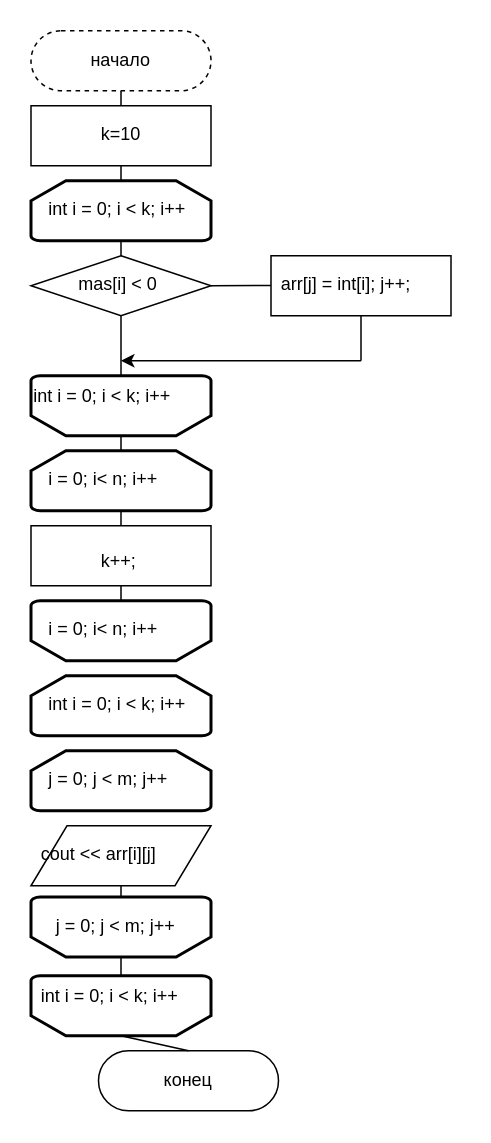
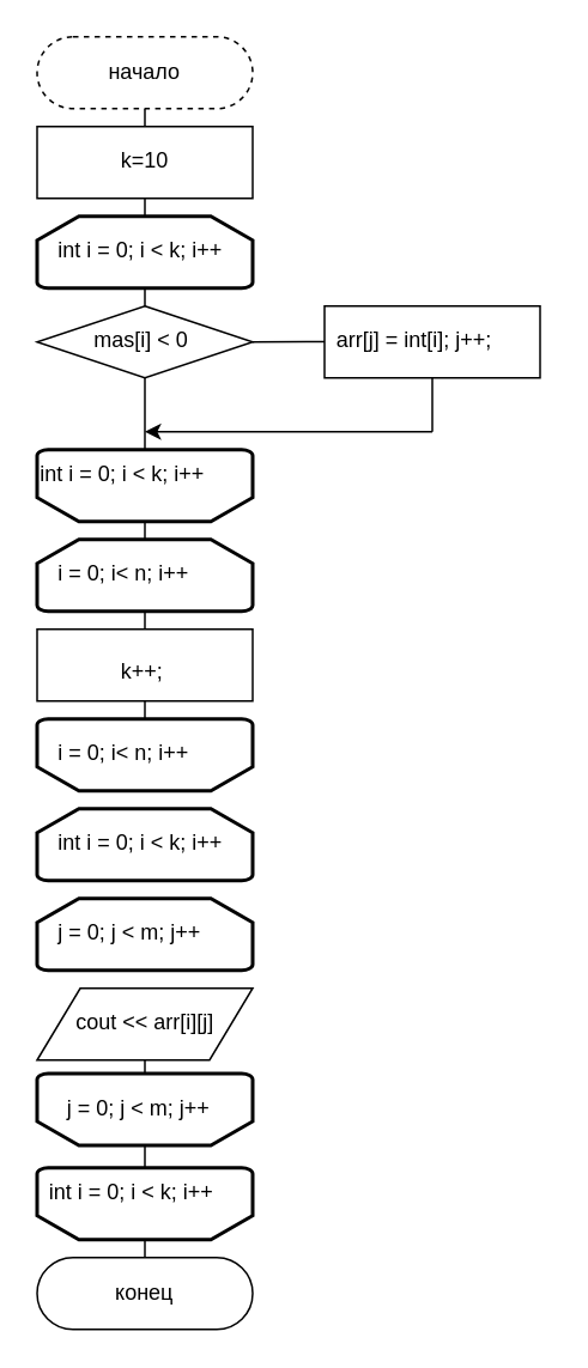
  <mxCell id="0" />
  <mxCell id="1" parent="0" />
  <mxCell id="2" value="" style="endArrow=none;html=1;entryX=0.5;entryY=0;entryDx=0;entryDy=0;entryPerimeter=0;exitX=0.5;exitY=0;exitDx=0;exitDy=0;" edge="1" parent="1" source="11" target="22"><mxGeometry width="50" height="50" relative="1" as="geometry"><mxPoint x="-5" y="680" as="sourcePoint" /><mxPoint x="45" y="630" as="targetPoint" /></mxGeometry></mxCell>
  <mxCell id="3" value="" style="endArrow=none;html=1;entryX=1;entryY=0.5;entryDx=0;entryDy=0;exitX=0.026;exitY=0.621;exitDx=0;exitDy=0;exitPerimeter=0;" edge="1" parent="1" target="9"><mxGeometry width="50" height="50" relative="1" as="geometry"><mxPoint x="183.12" y="189.84" as="sourcePoint" /><mxPoint x="170" y="200" as="targetPoint" /></mxGeometry></mxCell>
  <mxCell id="4" value="" style="endArrow=none;html=1;exitX=0.5;exitY=1;exitDx=0;exitDy=0;" edge="1" parent="1" source="5"><mxGeometry width="50" height="50" relative="1" as="geometry"><mxPoint x="80" y="60" as="sourcePoint" /><mxPoint x="80" y="440" as="targetPoint" /></mxGeometry></mxCell>
  <mxCell id="5" value="начало" style="rounded=1;whiteSpace=wrap;html=1;arcSize=50;dashed=1;" vertex="1" parent="1"><mxGeometry x="20" y="20" width="120" height="40" as="geometry" /></mxCell>
  <mxCell id="6" value="" style="strokeWidth=2;html=1;shape=mxgraph.flowchart.loop_limit;whiteSpace=wrap;fontStyle=1" vertex="1" parent="1"><mxGeometry x="20" y="120" width="120" height="40" as="geometry" /></mxCell>
  <mxCell id="7" value="" style="strokeWidth=2;html=1;shape=mxgraph.flowchart.loop_limit;whiteSpace=wrap;rotation=-180;" vertex="1" parent="1"><mxGeometry x="20" y="250" width="120" height="40" as="geometry" /></mxCell>
- <mxCell id="8" value="конец" style="rounded=1;whiteSpace=wrap;html=1;arcSize=50;" vertex="1" parent="1"><mxGeometry x="65" y="700" width="120" height="40" as="geometry" /></mxCell>
+ <mxCell id="8" value="конец" style="rounded=1;whiteSpace=wrap;html=1;arcSize=50;" vertex="1" parent="1"><mxGeometry x="20" y="700" width="120" height="40" as="geometry" /></mxCell>
  <mxCell id="9" value="" style="rhombus;whiteSpace=wrap;html=1;" vertex="1" parent="1"><mxGeometry x="20" y="170" width="120" height="40" as="geometry" /></mxCell>
  <mxCell id="10" value="mas[i] &amp;lt; 0" style="text;html=1;" vertex="1" parent="1"><mxGeometry x="50" y="175" width="80" height="30" as="geometry" /></mxCell>
  <mxCell id="11" value="" style="shape=parallelogram;perimeter=parallelogramPerimeter;whiteSpace=wrap;html=1;" vertex="1" parent="1"><mxGeometry x="20" y="550" width="120" height="40" as="geometry" /></mxCell>
- <mxCell id="12" value="cout &amp;lt;&amp;lt; arr[i][j]" style="text;html=1;" vertex="1" parent="1"><mxGeometry x="25" y="555" width="80" height="30" as="geometry" /></mxCell>
+ <mxCell id="12" value="cout &amp;lt;&amp;lt; arr[i][j]" style="text;html=1;" vertex="1" parent="1"><mxGeometry x="40" y="555" width="80" height="30" as="geometry" /></mxCell>
  <mxCell id="13" value="" style="endArrow=classic;html=1;" edge="1" parent="1"><mxGeometry width="50" height="50" relative="1" as="geometry"><mxPoint x="240" y="240" as="sourcePoint" /><mxPoint x="80" y="240" as="targetPoint" /></mxGeometry></mxCell>
  <mxCell id="14" value="int i = 0; i &lt; k; i++" style="text;html=1;" vertex="1" parent="1"><mxGeometry x="30" y="125" width="120" height="30" as="geometry" /></mxCell>
  <mxCell id="15" value="" style="rounded=0;whiteSpace=wrap;html=1;" vertex="1" parent="1"><mxGeometry x="20" y="70" width="120" height="40" as="geometry" /></mxCell>
  <mxCell id="16" value="k=10" style="text;html=1;" vertex="1" parent="1"><mxGeometry x="65" y="75" width="50" height="30" as="geometry" /></mxCell>
  <mxCell id="17" value="" style="rounded=0;whiteSpace=wrap;html=1;" vertex="1" parent="1"><mxGeometry x="180" y="170" width="120" height="40" as="geometry" /></mxCell>
  <mxCell id="18" value="arr[j] = int[i];&#09;&#09;&#09;j++;" style="text;html=1;" vertex="1" parent="1"><mxGeometry x="185" y="175" width="120" height="30" as="geometry" /></mxCell>
  <mxCell id="19" value="int i = 0; i &lt; k; i++" style="text;html=1;" vertex="1" parent="1"><mxGeometry x="20" y="250" width="120" height="30" as="geometry" /></mxCell>
  <mxCell id="20" value="" style="endArrow=none;html=1;exitX=0.5;exitY=1;exitDx=0;exitDy=0;" edge="1" parent="1"><mxGeometry width="50" height="50" relative="1" as="geometry"><mxPoint x="240" y="210" as="sourcePoint" /><mxPoint x="240" y="240" as="targetPoint" /><Array as="points" /></mxGeometry></mxCell>
  <mxCell id="21" value="" style="strokeWidth=2;html=1;shape=mxgraph.flowchart.loop_limit;whiteSpace=wrap;fontStyle=1" vertex="1" parent="1"><mxGeometry x="20" y="450" width="120" height="40" as="geometry" /></mxCell>
  <mxCell id="22" value="" style="strokeWidth=2;html=1;shape=mxgraph.flowchart.loop_limit;whiteSpace=wrap;rotation=-180;" vertex="1" parent="1"><mxGeometry x="20" y="650" width="120" height="40" as="geometry" /></mxCell>
  <mxCell id="23" value="int i = 0; i &lt; k; i++" style="text;html=1;" vertex="1" parent="1"><mxGeometry x="30" y="455" width="120" height="30" as="geometry" /></mxCell>
  <mxCell id="24" value="int i = 0; i &lt; k; i++" style="text;html=1;" vertex="1" parent="1"><mxGeometry x="25" y="650" width="120" height="30" as="geometry" /></mxCell>
  <mxCell id="25" value="" style="strokeWidth=2;html=1;shape=mxgraph.flowchart.loop_limit;whiteSpace=wrap;fontStyle=1" vertex="1" parent="1"><mxGeometry x="20" y="300" width="120" height="40" as="geometry" /></mxCell>
  <mxCell id="26" value="i = 0; i&lt; n; i++" style="text;html=1;" vertex="1" parent="1"><mxGeometry x="30" y="305" width="100" height="30" as="geometry" /></mxCell>
  <mxCell id="27" value="" style="rounded=0;whiteSpace=wrap;html=1;" vertex="1" parent="1"><mxGeometry x="20" y="350" width="120" height="40" as="geometry" /></mxCell>
  <mxCell id="28" value="k++;" style="text;html=1;" vertex="1" parent="1"><mxGeometry x="65" y="360" width="50" height="30" as="geometry" /></mxCell>
  <mxCell id="29" value="" style="strokeWidth=2;html=1;shape=mxgraph.flowchart.loop_limit;whiteSpace=wrap;fontStyle=1;rotation=-180;" vertex="1" parent="1"><mxGeometry x="20" y="400" width="120" height="40" as="geometry" /></mxCell>
  <mxCell id="30" value="i = 0; i&lt; n; i++" style="text;html=1;" vertex="1" parent="1"><mxGeometry x="30" y="405" width="100" height="30" as="geometry" /></mxCell>
  <mxCell id="31" value="" style="strokeWidth=2;html=1;shape=mxgraph.flowchart.loop_limit;whiteSpace=wrap;fontStyle=1" vertex="1" parent="1"><mxGeometry x="20" y="500" width="120" height="40" as="geometry" /></mxCell>
  <mxCell id="32" value="j = 0; j &lt; m; j++" style="text;html=1;" vertex="1" parent="1"><mxGeometry x="30" y="505" width="110" height="30" as="geometry" /></mxCell>
  <mxCell id="33" value="" style="strokeWidth=2;html=1;shape=mxgraph.flowchart.loop_limit;whiteSpace=wrap;rotation=-180;" vertex="1" parent="1"><mxGeometry x="20" y="597.5" width="120" height="40" as="geometry" /></mxCell>
  <mxCell id="34" value="j = 0; j &lt; m; j++" style="text;html=1;" vertex="1" parent="1"><mxGeometry x="35" y="602.5" width="110" height="30" as="geometry" /></mxCell>
  <mxCell id="35" value="" style="endArrow=none;html=1;entryX=0.5;entryY=0;entryDx=0;entryDy=0;entryPerimeter=0;exitX=0.5;exitY=0;exitDx=0;exitDy=0;" edge="1" parent="1" source="8" target="22"><mxGeometry width="50" height="50" relative="1" as="geometry"><mxPoint x="40" y="800" as="sourcePoint" /><mxPoint x="90" y="750" as="targetPoint" /></mxGeometry></mxCell>
